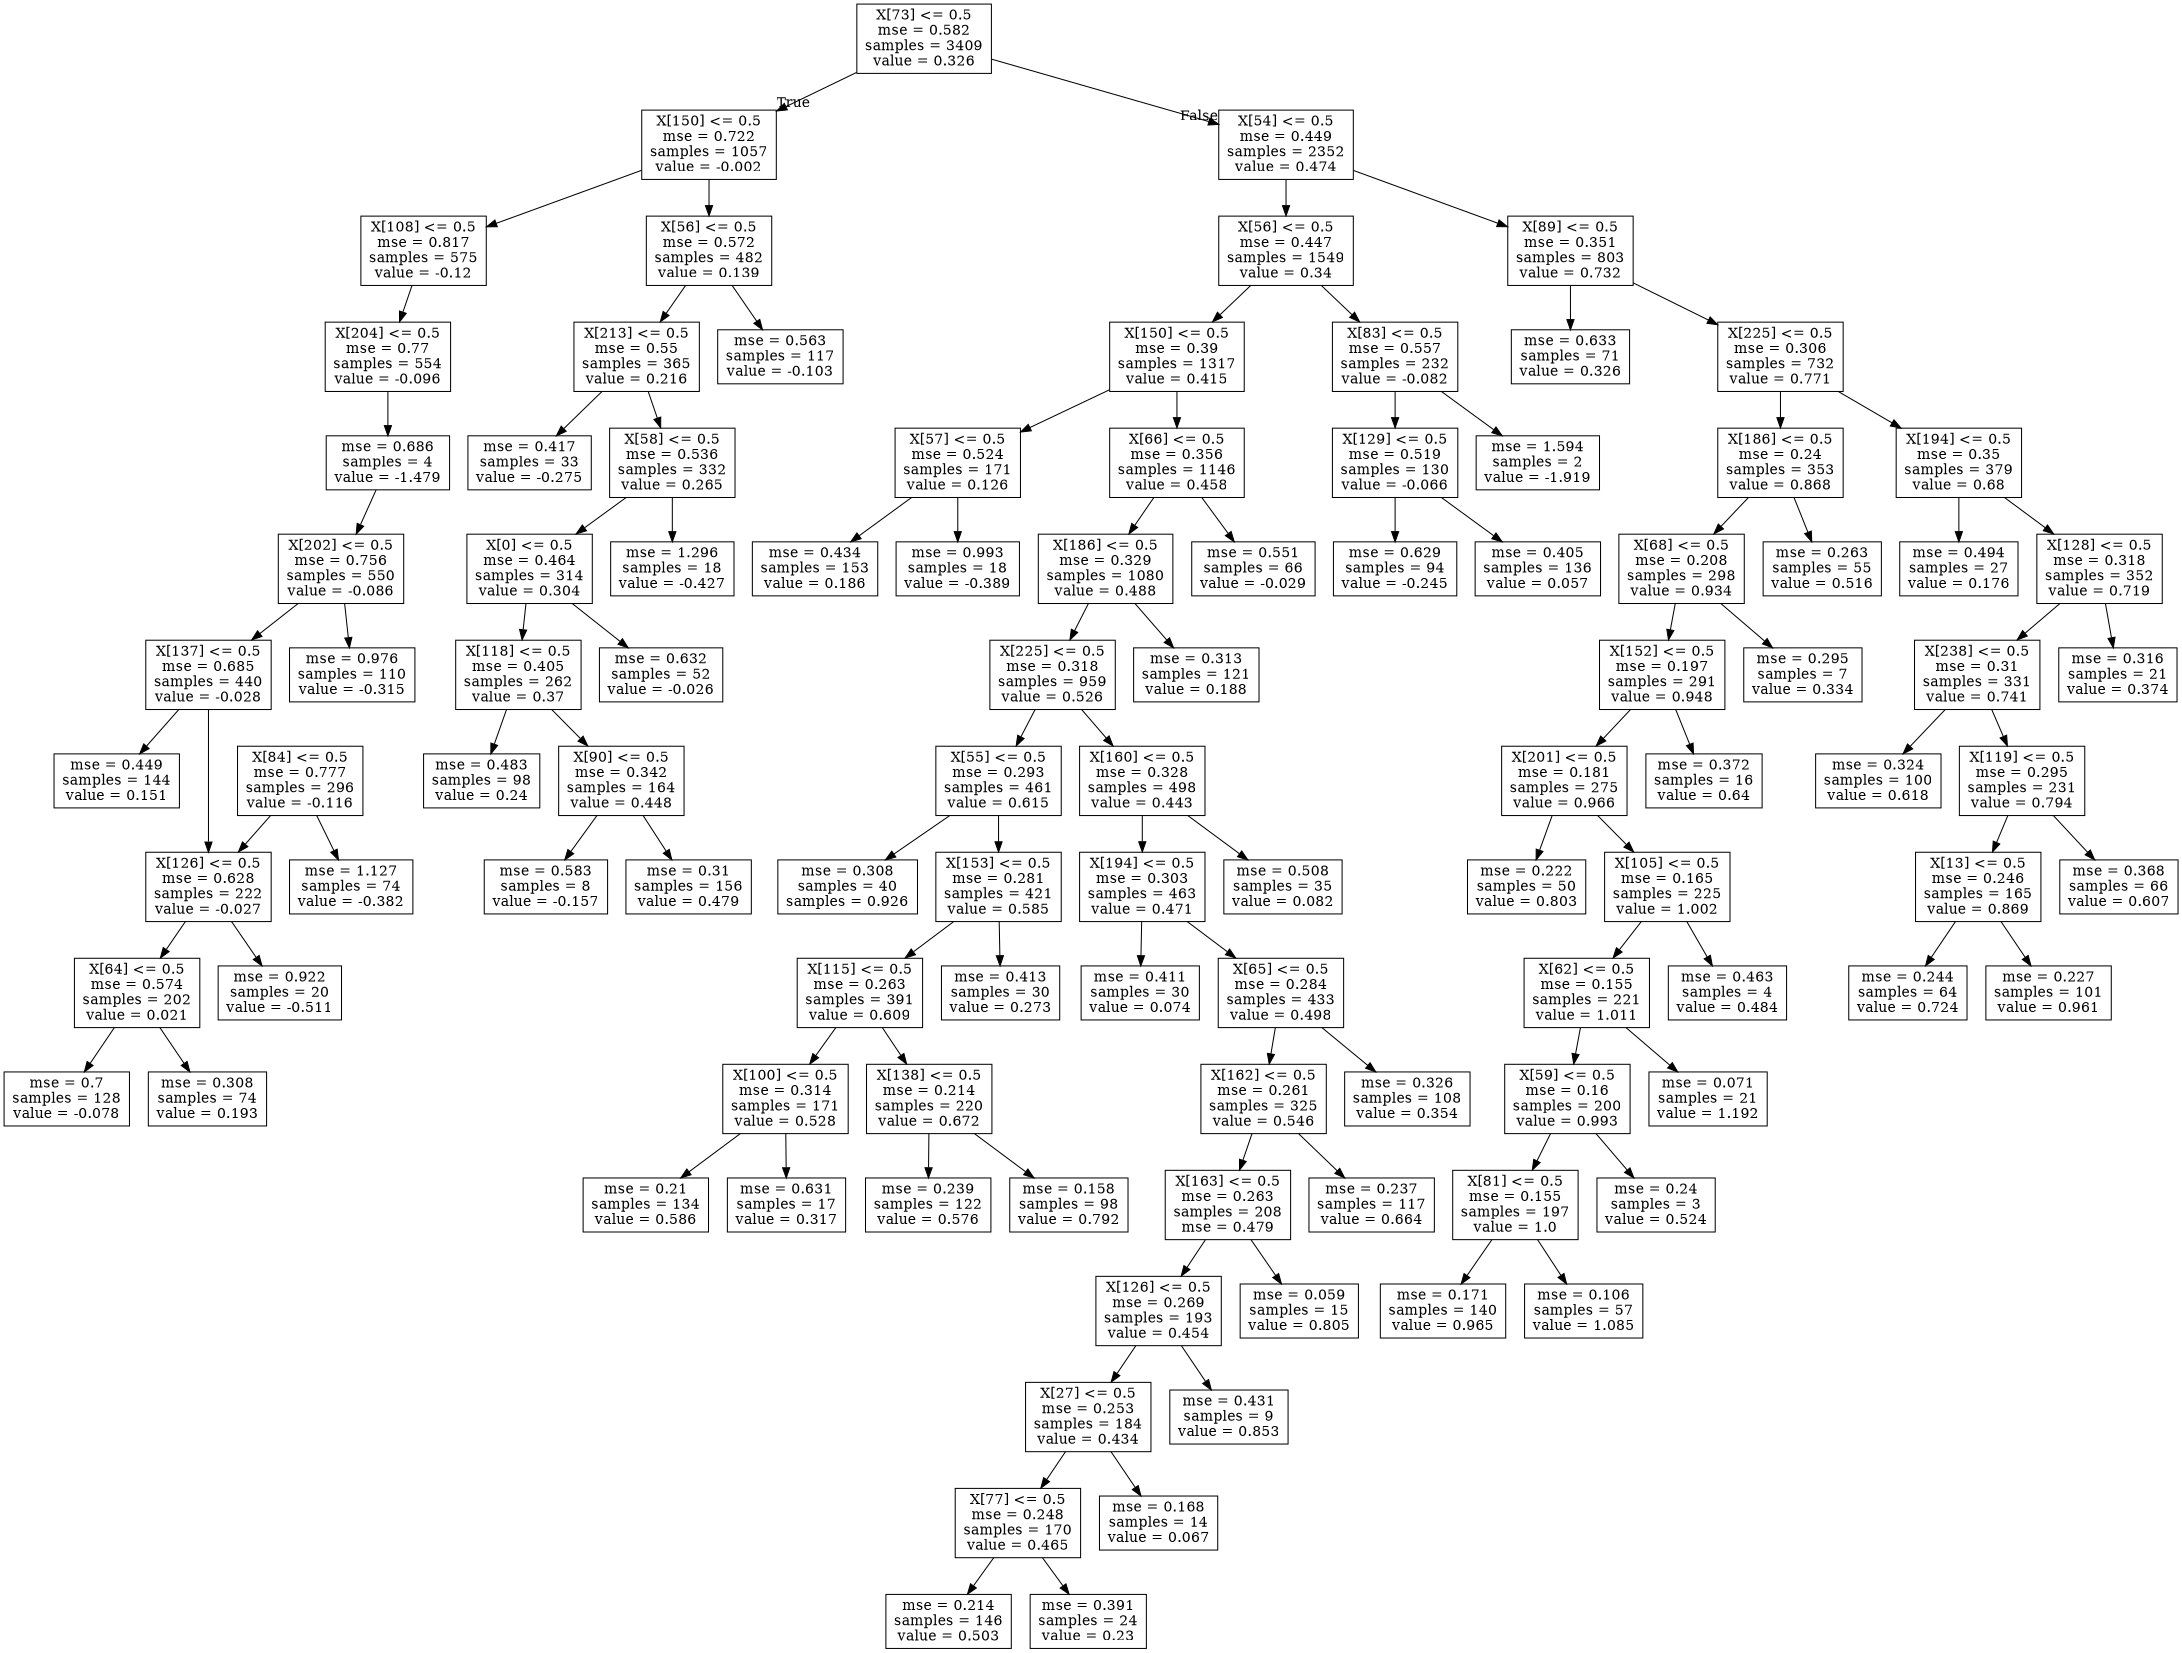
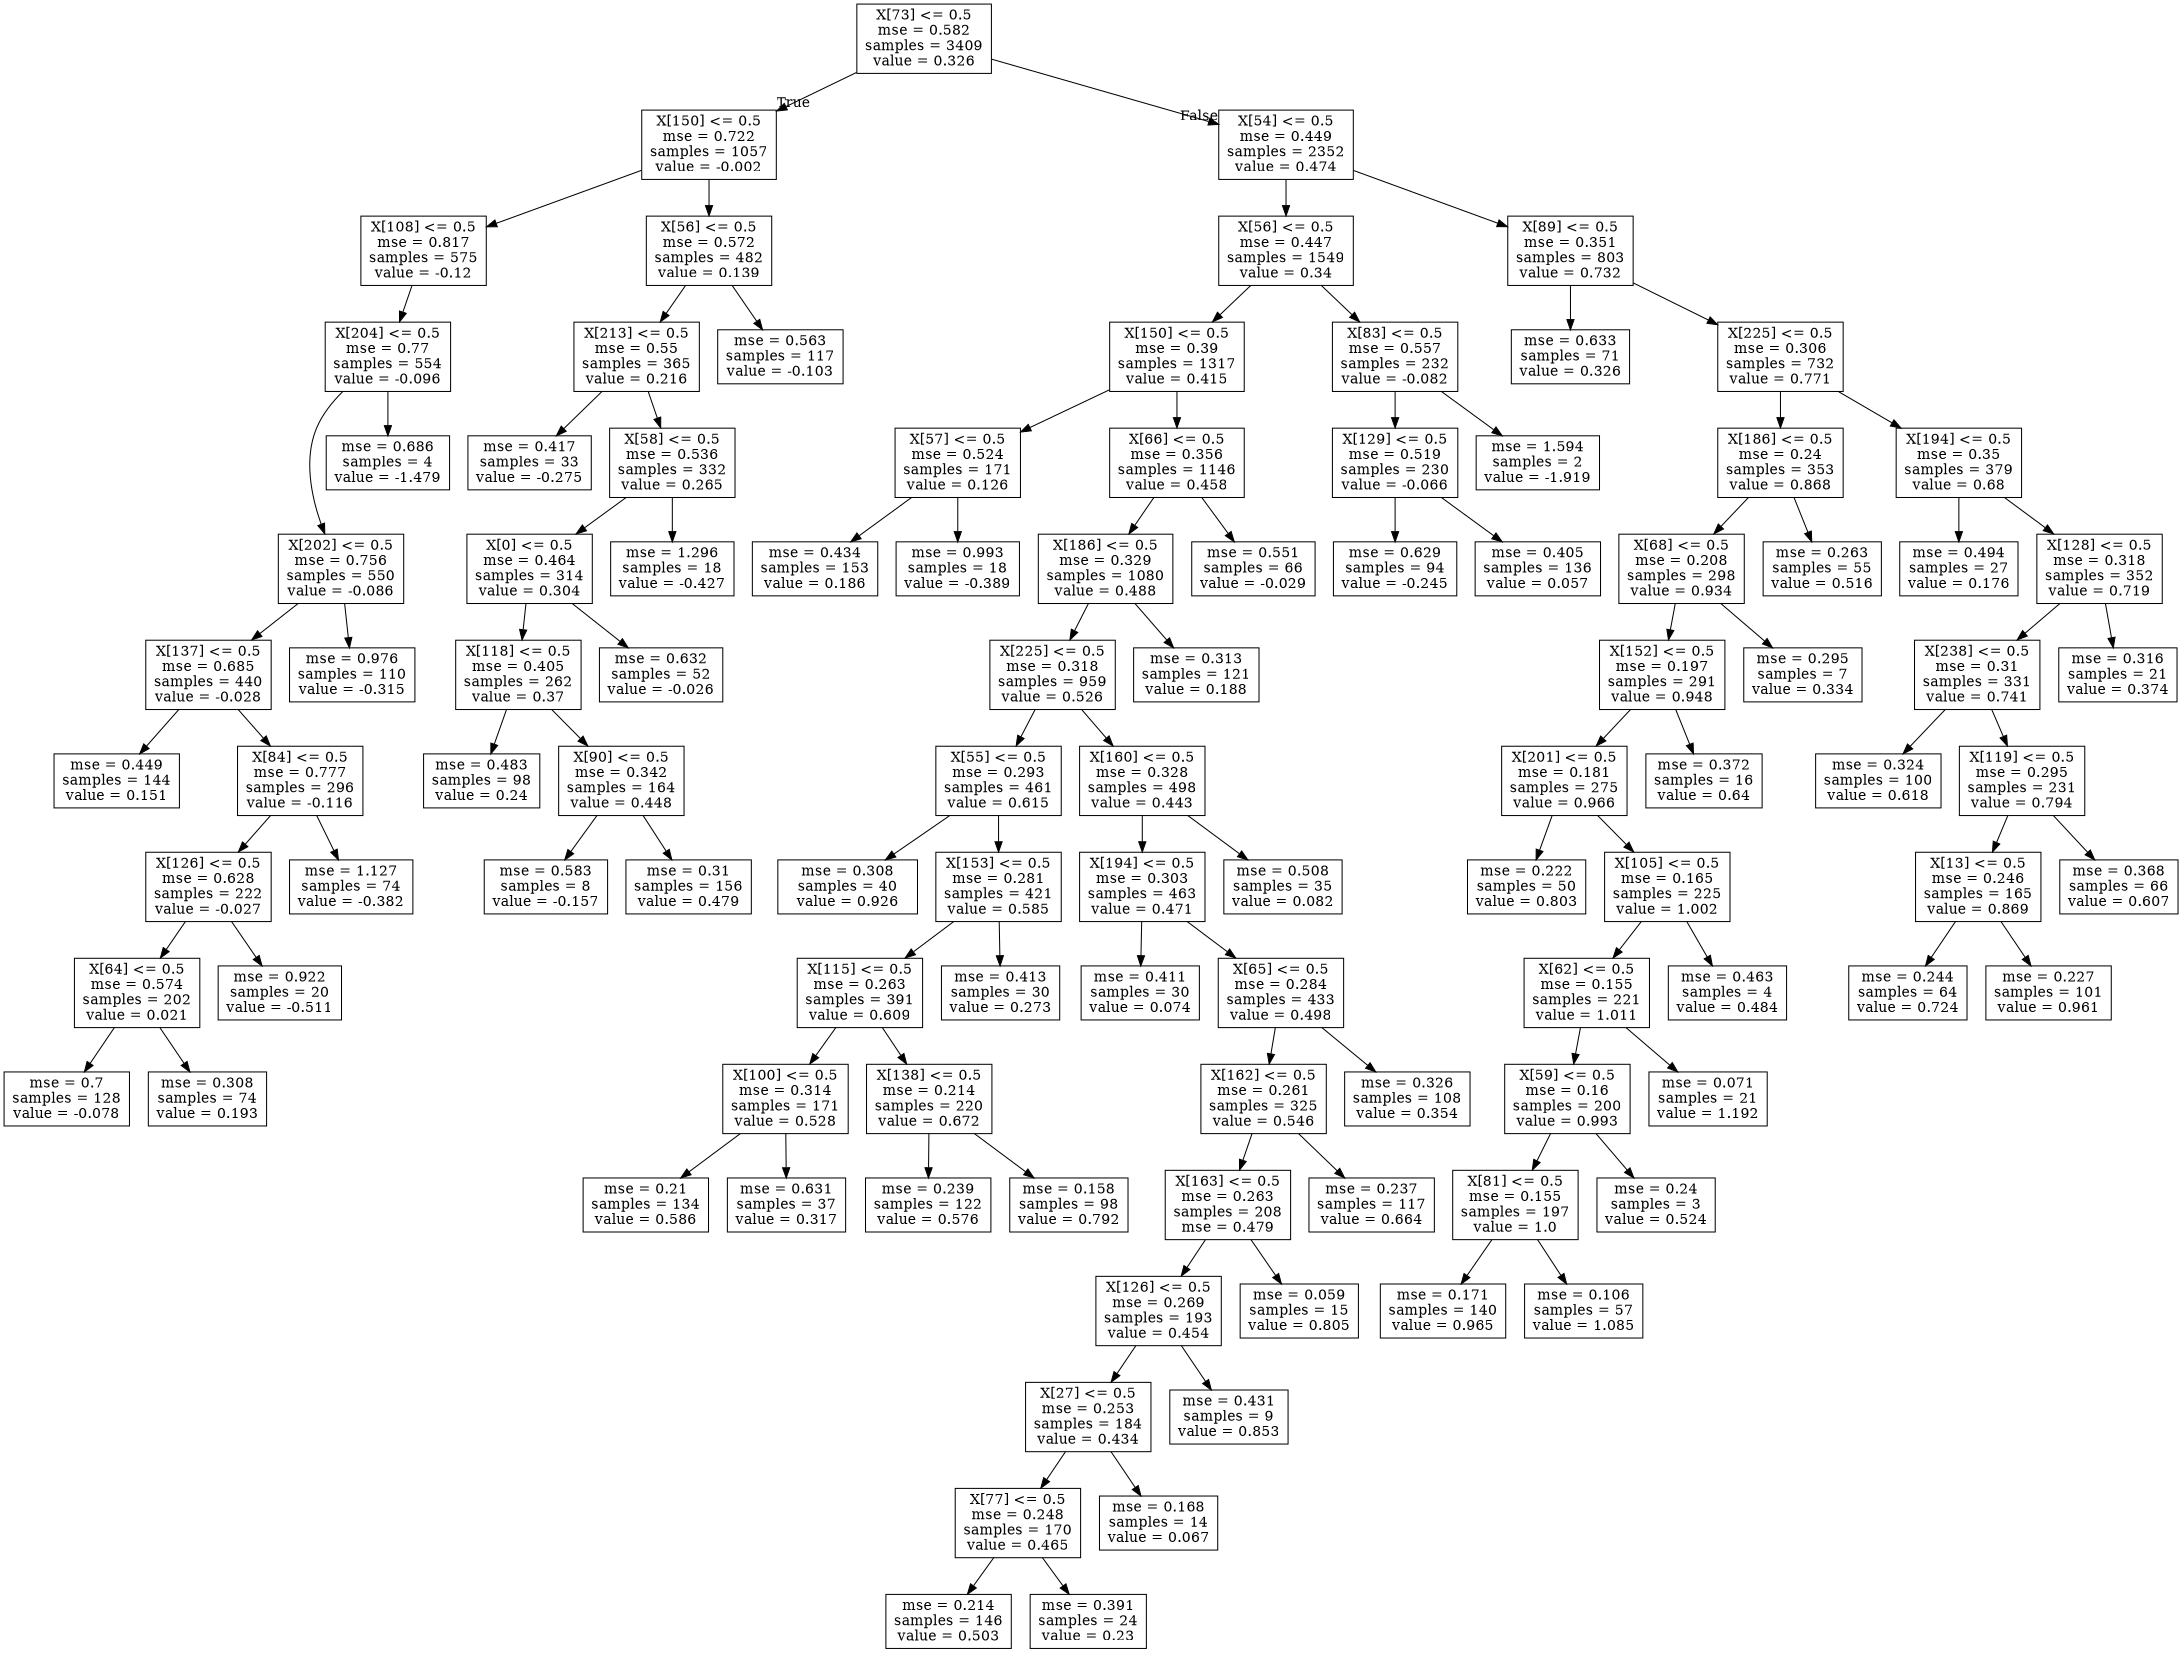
  digraph {
    node [shape=box]
    n1 [label="X[73] <= 0.5\nmse = 0.582\nsamples = 3409\nvalue = 0.326"]
    n2 [label="X[150] <= 0.5\nmse = 0.722\nsamples = 1057\nvalue = -0.002"]
    n3 [label="X[54] <= 0.5\nmse = 0.449\nsamples = 2352\nvalue = 0.474"]
    n4 [label="X[108] <= 0.5\nmse = 0.817\nsamples = 575\nvalue = -0.12"]
    n5 [label="X[56] <= 0.5\nmse = 0.572\nsamples = 482\nvalue = 0.139"]
    n6 [label="X[56] <= 0.5\nmse = 0.447\nsamples = 1549\nvalue = 0.34"]
    n7 [label="X[89] <= 0.5\nmse = 0.351\nsamples = 803\nvalue = 0.732"]
    n8 [label="X[204] <= 0.5\nmse = 0.77\nsamples = 554\nvalue = -0.096"]
    n9 [label="X[213] <= 0.5\nmse = 0.55\nsamples = 365\nvalue = 0.216"]
    n10 [label="mse = 0.563\nsamples = 117\nvalue = -0.103"]
    n11 [label="X[202] <= 0.5\nmse = 0.756\nsamples = 550\nvalue = -0.086"]
    n12 [label="mse = 0.686\nsamples = 4\nvalue = -1.479"]
    n13 [label="X[137] <= 0.5\nmse = 0.685\nsamples = 440\nvalue = -0.028"]
    n14 [label="mse = 0.976\nsamples = 110\nvalue = -0.315"]
    n15 [label="mse = 0.449\nsamples = 144\nvalue = 0.151"]
    n16 [label="X[84] <= 0.5\nmse = 0.777\nsamples = 296\nvalue = -0.116"]
    n17 [label="X[126] <= 0.5\nmse = 0.628\nsamples = 222\nvalue = -0.027"]
    n18 [label="mse = 1.127\nsamples = 74\nvalue = -0.382"]
    n19 [label="X[64] <= 0.5\nmse = 0.574\nsamples = 202\nvalue = 0.021"]
    n20 [label="mse = 0.922\nsamples = 20\nvalue = -0.511"]
    n21 [label="mse = 0.7\nsamples = 128\nvalue = -0.078"]
    n22 [label="mse = 0.308\nsamples = 74\nvalue = 0.193"]
    n23 [label="mse = 0.417\nsamples = 33\nvalue = -0.275"]
    n24 [label="X[58] <= 0.5\nmse = 0.536\nsamples = 332\nvalue = 0.265"]
    n25 [label="X[0] <= 0.5\nmse = 0.464\nsamples = 314\nvalue = 0.304"]
    n26 [label="mse = 1.296\nsamples = 18\nvalue = -0.427"]
    n27 [label="X[118] <= 0.5\nmse = 0.405\nsamples = 262\nvalue = 0.37"]
    n28 [label="mse = 0.632\nsamples = 52\nvalue = -0.026"]
    n29 [label="mse = 0.483\nsamples = 98\nvalue = 0.24"]
    n30 [label="X[90] <= 0.5\nmse = 0.342\nsamples = 164\nvalue = 0.448"]
    n31 [label="mse = 0.583\nsamples = 8\nvalue = -0.157"]
    n32 [label="mse = 0.31\nsamples = 156\nvalue = 0.479"]
    n33 [label="X[150] <= 0.5\nmse = 0.39\nsamples = 1317\nvalue = 0.415"]
    n34 [label="X[83] <= 0.5\nmse = 0.557\nsamples = 232\nvalue = -0.082"]
    n35 [label="mse = 0.633\nsamples = 71\nvalue = 0.326"]
    n36 [label="X[225] <= 0.5\nmse = 0.306\nsamples = 732\nvalue = 0.771"]
    n37 [label="X[57] <= 0.5\nmse = 0.524\nsamples = 171\nvalue = 0.126"]
    n38 [label="X[66] <= 0.5\nmse = 0.356\nsamples = 1146\nvalue = 0.458"]
-   n39 [label="X[129] <= 0.5\nmse = 0.519\nsamples = 130\nvalue = -0.066"]
+   n39 [label="X[129] <= 0.5\nmse = 0.519\nsamples = 230\nvalue = -0.066"]
    n40 [label="mse = 1.594\nsamples = 2\nvalue = -1.919"]
    n41 [label="mse = 0.434\nsamples = 153\nvalue = 0.186"]
    n42 [label="mse = 0.993\nsamples = 18\nvalue = -0.389"]
    n43 [label="X[186] <= 0.5\nmse = 0.329\nsamples = 1080\nvalue = 0.488"]
    n44 [label="mse = 0.551\nsamples = 66\nvalue = -0.029"]
    n45 [label="X[225] <= 0.5\nmse = 0.318\nsamples = 959\nvalue = 0.526"]
    n46 [label="mse = 0.313\nsamples = 121\nvalue = 0.188"]
    n47 [label="X[55] <= 0.5\nmse = 0.293\nsamples = 461\nvalue = 0.615"]
    n48 [label="X[160] <= 0.5\nmse = 0.328\nsamples = 498\nvalue = 0.443"]
-   n49 [label="mse = 0.308\nsamples = 40\nsamples = 0.926"]
+   n49 [label="mse = 0.308\nsamples = 40\nvalue = 0.926"]
    n50 [label="X[153] <= 0.5\nmse = 0.281\nsamples = 421\nvalue = 0.585"]
    n51 [label="X[194] <= 0.5\nmse = 0.303\nsamples = 463\nvalue = 0.471"]
    n52 [label="mse = 0.508\nsamples = 35\nvalue = 0.082"]
    n53 [label="X[115] <= 0.5\nmse = 0.263\nsamples = 391\nvalue = 0.609"]
    n54 [label="mse = 0.413\nsamples = 30\nvalue = 0.273"]
    n55 [label="X[100] <= 0.5\nmse = 0.314\nsamples = 171\nvalue = 0.528"]
    n56 [label="X[138] <= 0.5\nmse = 0.214\nsamples = 220\nvalue = 0.672"]
    n57 [label="mse = 0.21\nsamples = 134\nvalue = 0.586"]
-   n58 [label="mse = 0.631\nsamples = 17\nvalue = 0.317"]
+   n58 [label="mse = 0.631\nsamples = 37\nvalue = 0.317"]
    n59 [label="mse = 0.239\nsamples = 122\nvalue = 0.576"]
    n60 [label="mse = 0.158\nsamples = 98\nvalue = 0.792"]
    n61 [label="mse = 0.411\nsamples = 30\nvalue = 0.074"]
    n62 [label="X[65] <= 0.5\nmse = 0.284\nsamples = 433\nvalue = 0.498"]
    n63 [label="X[162] <= 0.5\nmse = 0.261\nsamples = 325\nvalue = 0.546"]
    n64 [label="mse = 0.326\nsamples = 108\nvalue = 0.354"]
    n65 [label="X[163] <= 0.5\nmse = 0.263\nsamples = 208\nmse = 0.479"]
    n66 [label="mse = 0.237\nsamples = 117\nvalue = 0.664"]
    n67 [label="X[126] <= 0.5\nmse = 0.269\nsamples = 193\nvalue = 0.454"]
    n68 [label="mse = 0.059\nsamples = 15\nvalue = 0.805"]
    n69 [label="X[27] <= 0.5\nmse = 0.253\nsamples = 184\nvalue = 0.434"]
    n70 [label="mse = 0.431\nsamples = 9\nvalue = 0.853"]
    n71 [label="X[77] <= 0.5\nmse = 0.248\nsamples = 170\nvalue = 0.465"]
    n72 [label="mse = 0.168\nsamples = 14\nvalue = 0.067"]
    n73 [label="mse = 0.214\nsamples = 146\nvalue = 0.503"]
    n74 [label="mse = 0.391\nsamples = 24\nvalue = 0.23"]
    n75 [label="mse = 0.629\nsamples = 94\nvalue = -0.245"]
    n76 [label="mse = 0.405\nsamples = 136\nvalue = 0.057"]
    n77 [label="X[186] <= 0.5\nmse = 0.24\nsamples = 353\nvalue = 0.868"]
    n78 [label="X[194] <= 0.5\nmse = 0.35\nsamples = 379\nvalue = 0.68"]
    n79 [label="X[68] <= 0.5\nmse = 0.208\nsamples = 298\nvalue = 0.934"]
    n80 [label="mse = 0.263\nsamples = 55\nvalue = 0.516"]
    n81 [label="mse = 0.494\nsamples = 27\nvalue = 0.176"]
    n82 [label="X[128] <= 0.5\nmse = 0.318\nsamples = 352\nvalue = 0.719"]
    n83 [label="X[152] <= 0.5\nmse = 0.197\nsamples = 291\nvalue = 0.948"]
    n84 [label="mse = 0.295\nsamples = 7\nvalue = 0.334"]
    n85 [label="X[201] <= 0.5\nmse = 0.181\nsamples = 275\nvalue = 0.966"]
    n86 [label="mse = 0.372\nsamples = 16\nvalue = 0.64"]
    n87 [label="mse = 0.222\nsamples = 50\nvalue = 0.803"]
    n88 [label="X[105] <= 0.5\nmse = 0.165\nsamples = 225\nvalue = 1.002"]
    n89 [label="X[62] <= 0.5\nmse = 0.155\nsamples = 221\nvalue = 1.011"]
    n90 [label="mse = 0.463\nsamples = 4\nvalue = 0.484"]
    n91 [label="X[59] <= 0.5\nmse = 0.16\nsamples = 200\nvalue = 0.993"]
    n92 [label="mse = 0.071\nsamples = 21\nvalue = 1.192"]
    n93 [label="X[81] <= 0.5\nmse = 0.155\nsamples = 197\nvalue = 1.0"]
    n94 [label="mse = 0.24\nsamples = 3\nvalue = 0.524"]
    n95 [label="mse = 0.171\nsamples = 140\nvalue = 0.965"]
    n96 [label="mse = 0.106\nsamples = 57\nvalue = 1.085"]
    n97 [label="X[238] <= 0.5\nmse = 0.31\nsamples = 331\nvalue = 0.741"]
    n98 [label="mse = 0.316\nsamples = 21\nvalue = 0.374"]
    n99 [label="mse = 0.324\nsamples = 100\nvalue = 0.618"]
    n100 [label="X[119] <= 0.5\nmse = 0.295\nsamples = 231\nvalue = 0.794"]
    n101 [label="X[13] <= 0.5\nmse = 0.246\nsamples = 165\nvalue = 0.869"]
    n102 [label="mse = 0.368\nsamples = 66\nvalue = 0.607"]
    n103 [label="mse = 0.244\nsamples = 64\nvalue = 0.724"]
    n104 [label="mse = 0.227\nsamples = 101\nvalue = 0.961"]
    n1 -> n2 [headlabel=True labelangle=45 labeldistance=2.5]
    n1 -> n3 [headlabel=False labelangle=-45 labeldistance=2.5]
    n2 -> n4
    n2 -> n5
    n3 -> n6
    n3 -> n7
    n4 -> n8
    n5 -> n9
    n5 -> n10
    n6 -> n33
    n6 -> n34
    n7 -> n35
    n7 -> n36
-   n12 -> n11
+   n8 -> n11
    n8 -> n12
    n9 -> n23
    n9 -> n24
    n11 -> n13
    n11 -> n14
    n13 -> n15
-   n13 -> n17
+   n13 -> n16
    n16 -> n17
    n16 -> n18
    n17 -> n19
    n17 -> n20
    n19 -> n21
    n19 -> n22
    n24 -> n25
    n24 -> n26
    n25 -> n27
    n25 -> n28
    n27 -> n29
    n27 -> n30
    n30 -> n31
    n30 -> n32
    n33 -> n37
    n33 -> n38
    n34 -> n39
    n34 -> n40
    n36 -> n77
    n36 -> n78
    n37 -> n41
    n37 -> n42
    n38 -> n43
    n38 -> n44
    n39 -> n75
    n39 -> n76
    n43 -> n45
    n43 -> n46
    n45 -> n47
    n45 -> n48
    n47 -> n49
    n47 -> n50
    n48 -> n51
    n48 -> n52
    n50 -> n53
    n50 -> n54
    n51 -> n61
    n51 -> n62
    n53 -> n55
    n53 -> n56
    n55 -> n57
    n55 -> n58
    n56 -> n59
    n56 -> n60
    n62 -> n63
    n62 -> n64
    n63 -> n65
    n63 -> n66
    n65 -> n67
    n65 -> n68
    n67 -> n69
    n67 -> n70
    n69 -> n71
    n69 -> n72
    n71 -> n73
    n71 -> n74
    n77 -> n79
    n77 -> n80
    n78 -> n81
    n78 -> n82
    n79 -> n83
    n79 -> n84
    n82 -> n97
    n82 -> n98
    n83 -> n85
    n83 -> n86
    n85 -> n87
    n85 -> n88
    n88 -> n89
    n88 -> n90
    n89 -> n91
    n89 -> n92
    n91 -> n93
    n91 -> n94
    n93 -> n95
    n93 -> n96
    n97 -> n99
    n97 -> n100
    n100 -> n101
    n100 -> n102
    n101 -> n103
    n101 -> n104
  }
